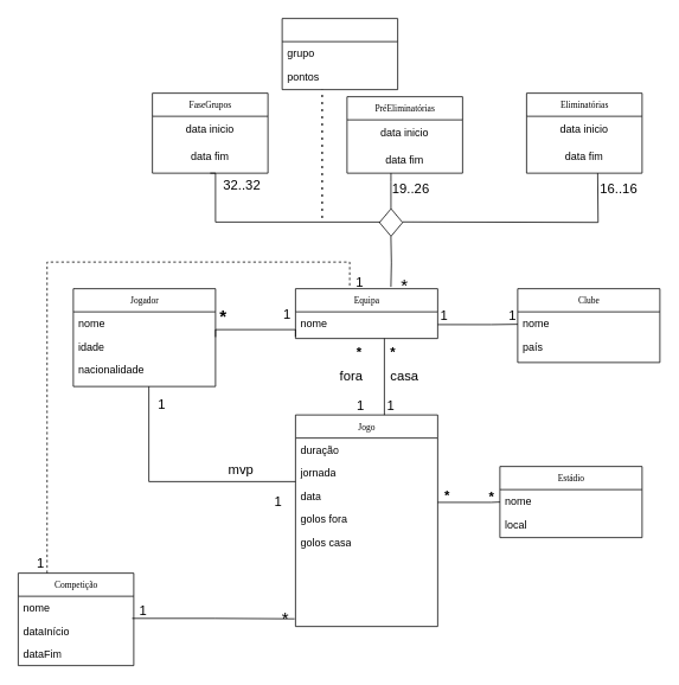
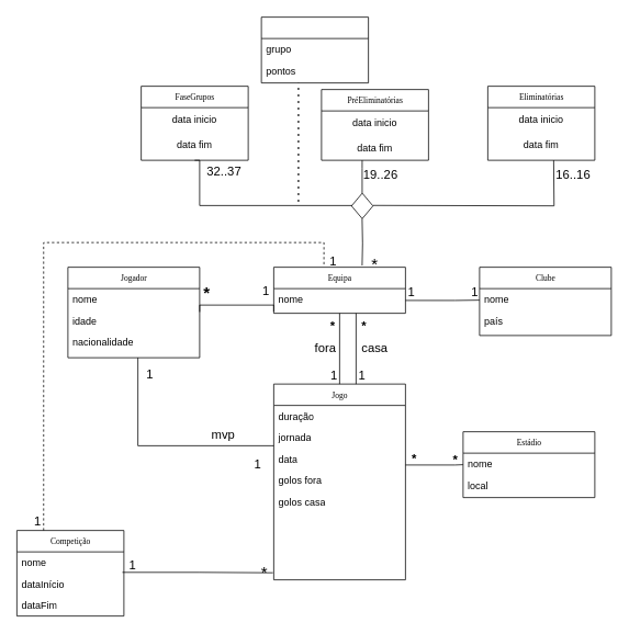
  <mxCell id="0" />
  <mxCell id="1" parent="0" />
  <mxCell id="2" value="Jogo" style="swimlane;html=1;fontStyle=0;childLayout=stackLayout;horizontal=1;startSize=26;fillColor=none;horizontalStack=0;resizeParent=1;resizeLast=0;collapsible=1;marginBottom=0;swimlaneFillColor=#ffffff;rounded=0;shadow=0;comic=0;labelBackgroundColor=none;strokeWidth=1;fontFamily=Verdana;fontSize=10;align=center;" parent="1" vertex="1"><mxGeometry x="332" y="466" width="160" height="238" as="geometry" /></mxCell>
  <mxCell id="3" value="duração" style="text;html=1;strokeColor=none;fillColor=none;align=left;verticalAlign=top;spacingLeft=4;spacingRight=4;whiteSpace=wrap;overflow=hidden;rotatable=0;points=[[0,0.5],[1,0.5]];portConstraint=eastwest;" parent="2" vertex="1"><mxGeometry y="26" width="160" height="26" as="geometry" /></mxCell>
  <mxCell id="4" value="jornada" style="text;html=1;strokeColor=none;fillColor=none;align=left;verticalAlign=top;spacingLeft=4;spacingRight=4;whiteSpace=wrap;overflow=hidden;rotatable=0;points=[[0,0.5],[1,0.5]];portConstraint=eastwest;" parent="2" vertex="1"><mxGeometry y="52" width="160" height="26" as="geometry" /></mxCell>
  <mxCell id="5" value="data" style="text;html=1;strokeColor=none;fillColor=none;align=left;verticalAlign=top;spacingLeft=4;spacingRight=4;whiteSpace=wrap;overflow=hidden;rotatable=0;points=[[0,0.5],[1,0.5]];portConstraint=eastwest;" parent="2" vertex="1"><mxGeometry y="78" width="160" height="26" as="geometry" /></mxCell>
  <mxCell id="6" value="golos fora" style="text;html=1;strokeColor=none;fillColor=none;align=left;verticalAlign=top;spacingLeft=4;spacingRight=4;whiteSpace=wrap;overflow=hidden;rotatable=0;points=[[0,0.5],[1,0.5]];portConstraint=eastwest;" parent="2" vertex="1"><mxGeometry y="104" width="160" height="26" as="geometry" /></mxCell>
  <mxCell id="7" value="golos casa" style="text;html=1;strokeColor=none;fillColor=none;align=left;verticalAlign=top;spacingLeft=4;spacingRight=4;whiteSpace=wrap;overflow=hidden;rotatable=0;points=[[0,0.5],[1,0.5]];portConstraint=eastwest;" parent="2" vertex="1"><mxGeometry y="130" width="160" height="26" as="geometry" /></mxCell>
  <mxCell id="8" value="Jogador" style="swimlane;html=1;fontStyle=0;childLayout=stackLayout;horizontal=1;startSize=26;fillColor=none;horizontalStack=0;resizeParent=1;resizeLast=0;collapsible=1;marginBottom=0;swimlaneFillColor=#ffffff;rounded=0;shadow=0;comic=0;labelBackgroundColor=none;strokeWidth=1;fontFamily=Verdana;fontSize=10;align=center;" parent="1" vertex="1"><mxGeometry x="82" y="324" width="160" height="110" as="geometry" /></mxCell>
  <mxCell id="9" value="nome" style="text;html=1;strokeColor=none;fillColor=none;align=left;verticalAlign=top;spacingLeft=4;spacingRight=4;whiteSpace=wrap;overflow=hidden;rotatable=0;points=[[0,0.5],[1,0.5]];portConstraint=eastwest;" parent="8" vertex="1"><mxGeometry y="26" width="160" height="26" as="geometry" /></mxCell>
  <mxCell id="10" value="idade" style="text;html=1;strokeColor=none;fillColor=none;align=left;verticalAlign=top;spacingLeft=4;spacingRight=4;whiteSpace=wrap;overflow=hidden;rotatable=0;points=[[0,0.5],[1,0.5]];portConstraint=eastwest;" parent="8" vertex="1"><mxGeometry y="52" width="160" height="26" as="geometry" /></mxCell>
  <mxCell id="11" value="nacionalidade" style="text;html=1;strokeColor=none;fillColor=none;align=left;verticalAlign=top;spacingLeft=4;spacingRight=4;whiteSpace=wrap;overflow=hidden;rotatable=0;points=[[0,0.5],[1,0.5]];portConstraint=eastwest;" parent="8" vertex="1"><mxGeometry y="78" width="160" height="26" as="geometry" /></mxCell>
  <mxCell id="12" value="Equipa" style="swimlane;html=1;fontStyle=0;childLayout=stackLayout;horizontal=1;startSize=26;fillColor=none;horizontalStack=0;resizeParent=1;resizeLast=0;collapsible=1;marginBottom=0;swimlaneFillColor=#ffffff;rounded=0;shadow=0;comic=0;labelBackgroundColor=none;strokeWidth=1;fontFamily=Verdana;fontSize=10;align=center;" parent="1" vertex="1"><mxGeometry x="332" y="324" width="160" height="56" as="geometry" /></mxCell>
  <mxCell id="13" value="nome" style="text;html=1;strokeColor=none;fillColor=none;align=left;verticalAlign=top;spacingLeft=4;spacingRight=4;whiteSpace=wrap;overflow=hidden;rotatable=0;points=[[0,0.5],[1,0.5]];portConstraint=eastwest;" parent="12" vertex="1"><mxGeometry y="26" width="160" height="24" as="geometry" /></mxCell>
  <mxCell id="14" value="Competição" style="swimlane;html=1;fontStyle=0;childLayout=stackLayout;horizontal=1;startSize=26;fillColor=none;horizontalStack=0;resizeParent=1;resizeLast=0;collapsible=1;marginBottom=0;swimlaneFillColor=#ffffff;rounded=0;shadow=0;comic=0;labelBackgroundColor=none;strokeWidth=1;fontFamily=Verdana;fontSize=10;align=center;" parent="1" vertex="1"><mxGeometry x="20" y="644" width="130" height="104" as="geometry" /></mxCell>
  <mxCell id="15" value="nome" style="text;html=1;strokeColor=none;fillColor=none;align=left;verticalAlign=top;spacingLeft=4;spacingRight=4;whiteSpace=wrap;overflow=hidden;rotatable=0;points=[[0,0.5],[1,0.5]];portConstraint=eastwest;" parent="14" vertex="1"><mxGeometry y="26" width="130" height="26" as="geometry" /></mxCell>
  <mxCell id="16" value="dataInício" style="text;html=1;strokeColor=none;fillColor=none;align=left;verticalAlign=top;spacingLeft=4;spacingRight=4;whiteSpace=wrap;overflow=hidden;rotatable=0;points=[[0,0.5],[1,0.5]];portConstraint=eastwest;" parent="14" vertex="1"><mxGeometry y="52" width="130" height="26" as="geometry" /></mxCell>
  <mxCell id="17" value="dataFim" style="text;html=1;strokeColor=none;fillColor=none;align=left;verticalAlign=top;spacingLeft=4;spacingRight=4;whiteSpace=wrap;overflow=hidden;rotatable=0;points=[[0,0.5],[1,0.5]];portConstraint=eastwest;" parent="14" vertex="1"><mxGeometry y="78" width="130" height="26" as="geometry" /></mxCell>
  <mxCell id="18" value="Estádio" style="swimlane;html=1;fontStyle=0;childLayout=stackLayout;horizontal=1;startSize=26;fillColor=none;horizontalStack=0;resizeParent=1;resizeLast=0;collapsible=1;marginBottom=0;swimlaneFillColor=#ffffff;rounded=0;shadow=0;comic=0;labelBackgroundColor=none;strokeWidth=1;fontFamily=Verdana;fontSize=10;align=center;" parent="1" vertex="1"><mxGeometry x="562" y="524" width="160" height="80" as="geometry" /></mxCell>
  <mxCell id="19" value="nome" style="text;html=1;strokeColor=none;fillColor=none;align=left;verticalAlign=top;spacingLeft=4;spacingRight=4;whiteSpace=wrap;overflow=hidden;rotatable=0;points=[[0,0.5],[1,0.5]];portConstraint=eastwest;" parent="18" vertex="1"><mxGeometry y="26" width="160" height="26" as="geometry" /></mxCell>
  <mxCell id="20" value="local" style="text;html=1;strokeColor=none;fillColor=none;align=left;verticalAlign=top;spacingLeft=4;spacingRight=4;whiteSpace=wrap;overflow=hidden;rotatable=0;points=[[0,0.5],[1,0.5]];portConstraint=eastwest;" parent="18" vertex="1"><mxGeometry y="52" width="160" height="26" as="geometry" /></mxCell>
  <mxCell id="21" value="Clube" style="swimlane;html=1;fontStyle=0;childLayout=stackLayout;horizontal=1;startSize=26;fillColor=none;horizontalStack=0;resizeParent=1;resizeLast=0;collapsible=1;marginBottom=0;swimlaneFillColor=#ffffff;rounded=0;shadow=0;comic=0;labelBackgroundColor=none;strokeWidth=1;fontFamily=Verdana;fontSize=10;align=center;" parent="1" vertex="1"><mxGeometry x="582" y="324" width="160" height="83" as="geometry" /></mxCell>
  <mxCell id="22" value="nome" style="text;html=1;strokeColor=none;fillColor=none;align=left;verticalAlign=top;spacingLeft=4;spacingRight=4;whiteSpace=wrap;overflow=hidden;rotatable=0;points=[[0,0.5],[1,0.5]];portConstraint=eastwest;" parent="21" vertex="1"><mxGeometry y="26" width="160" height="26" as="geometry" /></mxCell>
  <mxCell id="23" value="país" style="text;html=1;strokeColor=none;fillColor=none;align=left;verticalAlign=top;spacingLeft=4;spacingRight=4;whiteSpace=wrap;overflow=hidden;rotatable=0;points=[[0,0.5],[1,0.5]];portConstraint=eastwest;" parent="21" vertex="1"><mxGeometry y="52" width="160" height="26" as="geometry" /></mxCell>
  <mxCell id="24" value="FaseGrupos" style="swimlane;html=1;fontStyle=0;childLayout=stackLayout;horizontal=1;startSize=26;fillColor=none;horizontalStack=0;resizeParent=1;resizeLast=0;collapsible=1;marginBottom=0;swimlaneFillColor=#ffffff;rounded=0;shadow=0;comic=0;labelBackgroundColor=none;strokeWidth=1;fontFamily=Verdana;fontSize=10;align=center;" parent="1" vertex="1"><mxGeometry x="171" y="104" width="130" height="90" as="geometry" /></mxCell>
  <mxCell id="25" value="data inicio" style="text;html=1;strokeColor=none;fillColor=none;align=center;verticalAlign=middle;whiteSpace=wrap;rounded=0;" parent="24" vertex="1"><mxGeometry y="26" width="130" height="30" as="geometry" /></mxCell>
  <mxCell id="26" value="data fim" style="text;html=1;strokeColor=none;fillColor=none;align=center;verticalAlign=middle;whiteSpace=wrap;rounded=0;" parent="24" vertex="1"><mxGeometry y="56" width="130" height="30" as="geometry" /></mxCell>
  <mxCell id="27" value="PréEliminatórias" style="swimlane;html=1;fontStyle=0;childLayout=stackLayout;horizontal=1;startSize=26;fillColor=none;horizontalStack=0;resizeParent=1;resizeLast=0;collapsible=1;marginBottom=0;swimlaneFillColor=#ffffff;rounded=0;shadow=0;comic=0;labelBackgroundColor=none;strokeWidth=1;fontFamily=Verdana;fontSize=10;align=center;" parent="1" vertex="1"><mxGeometry x="390" y="108" width="130" height="86" as="geometry" /></mxCell>
  <mxCell id="28" value="data inicio" style="text;html=1;strokeColor=none;fillColor=none;align=center;verticalAlign=middle;whiteSpace=wrap;rounded=0;" parent="27" vertex="1"><mxGeometry y="26" width="130" height="30" as="geometry" /></mxCell>
  <mxCell id="29" value="data fim" style="text;html=1;strokeColor=none;fillColor=none;align=center;verticalAlign=middle;whiteSpace=wrap;rounded=0;" parent="27" vertex="1"><mxGeometry y="56" width="130" height="30" as="geometry" /></mxCell>
  <mxCell id="30" value="Eliminatórias" style="swimlane;html=1;fontStyle=0;childLayout=stackLayout;horizontal=1;startSize=26;fillColor=none;horizontalStack=0;resizeParent=1;resizeLast=0;collapsible=1;marginBottom=0;swimlaneFillColor=#ffffff;rounded=0;shadow=0;comic=0;labelBackgroundColor=none;strokeWidth=1;fontFamily=Verdana;fontSize=10;align=center;" parent="1" vertex="1"><mxGeometry x="592" y="104" width="130" height="90" as="geometry" /></mxCell>
  <mxCell id="31" value="data inicio" style="text;html=1;strokeColor=none;fillColor=none;align=center;verticalAlign=middle;whiteSpace=wrap;rounded=0;" parent="30" vertex="1"><mxGeometry y="26" width="130" height="30" as="geometry" /></mxCell>
  <mxCell id="32" value="data fim" style="text;html=1;strokeColor=none;fillColor=none;align=center;verticalAlign=middle;whiteSpace=wrap;rounded=0;" parent="30" vertex="1"><mxGeometry y="56" width="130" height="30" as="geometry" /></mxCell>
  <mxCell id="33" value="" style="endArrow=none;html=1;edgeStyle=orthogonalEdgeStyle;rounded=0;fontSize=15;" parent="1" edge="1"><mxGeometry relative="1" as="geometry"><mxPoint x="242" y="378.38" as="sourcePoint" /><mxPoint x="332" y="378" as="targetPoint" /><Array as="points"><mxPoint x="242" y="370" /><mxPoint x="332" y="370" /></Array></mxGeometry></mxCell>
  <mxCell id="34" value="" style="endArrow=none;html=1;edgeStyle=orthogonalEdgeStyle;rounded=0;fontSize=15;" parent="1" edge="1"><mxGeometry relative="1" as="geometry"><mxPoint x="492" y="364.38" as="sourcePoint" /><mxPoint x="582" y="364" as="targetPoint" /><Array as="points"><mxPoint x="552" y="364.38" /><mxPoint x="552" y="364.38" /></Array></mxGeometry></mxCell>
  <mxCell id="35" value="1" style="text;html=1;strokeColor=none;fillColor=none;align=center;verticalAlign=middle;whiteSpace=wrap;rounded=0;labelBackgroundColor=none;fontSize=15;" parent="1" vertex="1"><mxGeometry x="317" y="337" width="12" height="30" as="geometry" /></mxCell>
  <mxCell id="36" value="" style="endArrow=none;html=1;edgeStyle=orthogonalEdgeStyle;rounded=0;fontSize=15;" parent="1" edge="1"><mxGeometry relative="1" as="geometry"><mxPoint x="492" y="564.38" as="sourcePoint" /><mxPoint x="562" y="564" as="targetPoint" /><Array as="points"><mxPoint x="552" y="564.38" /><mxPoint x="552" y="564.38" /></Array></mxGeometry></mxCell>
+ <mxCell id="37" value="" style="endArrow=none;html=1;edgeStyle=orthogonalEdgeStyle;rounded=0;fontSize=15;startSize=6;entryX=0.5;entryY=0;entryDx=0;entryDy=0;exitX=0.5;exitY=1;exitDx=0;exitDy=0;" parent="1" source="12" target="2" edge="1"><mxGeometry relative="1" as="geometry"><mxPoint x="392" y="424" as="sourcePoint" /><mxPoint x="552" y="424" as="targetPoint" /></mxGeometry></mxCell>
  <mxCell id="38" value="" style="endArrow=none;html=1;edgeStyle=orthogonalEdgeStyle;rounded=0;fontSize=15;startSize=6;entryX=0.5;entryY=0;entryDx=0;entryDy=0;" parent="1" edge="1"><mxGeometry relative="1" as="geometry"><mxPoint x="432" y="380" as="sourcePoint" /><mxPoint x="432" y="466" as="targetPoint" /></mxGeometry></mxCell>
  <mxCell id="39" value="" style="endArrow=none;html=1;edgeStyle=orthogonalEdgeStyle;rounded=0;fontSize=15;startSize=6;entryX=0.381;entryY=-0.024;entryDx=0;entryDy=0;entryPerimeter=0;exitX=0.25;exitY=0;exitDx=0;exitDy=0;dashed=1;" parent="1" source="14" target="12" edge="1"><mxGeometry relative="1" as="geometry"><mxPoint x="252" y="294" as="sourcePoint" /><mxPoint x="392" y="294" as="targetPoint" /><Array as="points"><mxPoint x="53" y="294" /><mxPoint x="393" y="294" /></Array></mxGeometry></mxCell>
  <mxCell id="40" value="1" style="text;html=1;strokeColor=none;fillColor=none;align=center;verticalAlign=middle;whiteSpace=wrap;rounded=0;labelBackgroundColor=none;fontSize=15;" parent="1" vertex="1"><mxGeometry x="497" y="338" width="5" height="30" as="geometry" /></mxCell>
  <mxCell id="41" value="1" style="text;html=1;strokeColor=none;fillColor=none;align=center;verticalAlign=middle;whiteSpace=wrap;rounded=0;labelBackgroundColor=none;fontSize=15;" parent="1" vertex="1"><mxGeometry x="574" y="339" width="5" height="30" as="geometry" /></mxCell>
  <mxCell id="42" value="1" style="text;html=1;strokeColor=none;fillColor=none;align=center;verticalAlign=middle;whiteSpace=wrap;rounded=0;labelBackgroundColor=none;fontSize=15;" parent="1" vertex="1"><mxGeometry x="403" y="440" width="5" height="30" as="geometry" /></mxCell>
  <mxCell id="43" value="1" style="text;html=1;strokeColor=none;fillColor=none;align=center;verticalAlign=middle;whiteSpace=wrap;rounded=0;labelBackgroundColor=none;fontSize=15;" parent="1" vertex="1"><mxGeometry x="437" y="440" width="5" height="30" as="geometry" /></mxCell>
  <mxCell id="44" value="1" style="text;html=1;strokeColor=none;fillColor=none;align=center;verticalAlign=middle;whiteSpace=wrap;rounded=0;labelBackgroundColor=none;fontSize=15;" parent="1" vertex="1"><mxGeometry x="43" y="617" width="5" height="30" as="geometry" /></mxCell>
  <mxCell id="45" value="&lt;b&gt;&lt;font style=&quot;font-size: 20px;&quot;&gt;*&lt;/font&gt;&lt;/b&gt;" style="text;html=1;strokeColor=none;fillColor=none;align=center;verticalAlign=middle;whiteSpace=wrap;rounded=0;labelBackgroundColor=none;fontSize=15;" parent="1" vertex="1"><mxGeometry x="246" y="339" width="10" height="30" as="geometry" /></mxCell>
  <mxCell id="46" value="&lt;b&gt;&lt;font style=&quot;font-size: 15px;&quot;&gt;*&lt;/font&gt;&lt;/b&gt;" style="text;html=1;strokeColor=none;fillColor=none;align=center;verticalAlign=middle;whiteSpace=wrap;rounded=0;labelBackgroundColor=none;fontSize=15;" parent="1" vertex="1"><mxGeometry x="498" y="541" width="10" height="30" as="geometry" /></mxCell>
  <mxCell id="47" value="&lt;b&gt;&lt;font style=&quot;font-size: 15px;&quot;&gt;*&lt;/font&gt;&lt;/b&gt;" style="text;html=1;strokeColor=none;fillColor=none;align=center;verticalAlign=middle;whiteSpace=wrap;rounded=0;labelBackgroundColor=none;fontSize=15;" parent="1" vertex="1"><mxGeometry x="548" y="542" width="10" height="30" as="geometry" /></mxCell>
  <mxCell id="48" value="&lt;b&gt;&lt;font style=&quot;font-size: 15px;&quot;&gt;*&lt;/font&gt;&lt;/b&gt;" style="text;html=1;strokeColor=none;fillColor=none;align=center;verticalAlign=middle;whiteSpace=wrap;rounded=0;labelBackgroundColor=none;fontSize=15;" parent="1" vertex="1"><mxGeometry x="437" y="380" width="10" height="30" as="geometry" /></mxCell>
  <mxCell id="49" value="&lt;b&gt;&lt;font style=&quot;font-size: 15px;&quot;&gt;*&lt;/font&gt;&lt;/b&gt;" style="text;html=1;strokeColor=none;fillColor=none;align=center;verticalAlign=middle;whiteSpace=wrap;rounded=0;labelBackgroundColor=none;fontSize=15;" parent="1" vertex="1"><mxGeometry x="398.75" y="380" width="10" height="30" as="geometry" /></mxCell>
  <mxCell id="50" value="&lt;font style=&quot;font-size: 15px;&quot;&gt;casa&lt;/font&gt;" style="text;html=1;strokeColor=none;fillColor=none;align=center;verticalAlign=middle;whiteSpace=wrap;rounded=0;labelBackgroundColor=none;fontSize=20;" parent="1" vertex="1"><mxGeometry x="425" y="407" width="60" height="24" as="geometry" /></mxCell>
  <mxCell id="51" value="&lt;span style=&quot;font-size: 15px;&quot;&gt;fora&lt;/span&gt;" style="text;html=1;strokeColor=none;fillColor=none;align=center;verticalAlign=middle;whiteSpace=wrap;rounded=0;labelBackgroundColor=none;fontSize=20;" parent="1" vertex="1"><mxGeometry x="365" y="407" width="60" height="24" as="geometry" /></mxCell>
  <mxCell id="52" value="" style="endArrow=none;html=1;edgeStyle=orthogonalEdgeStyle;rounded=0;fontSize=20;" parent="1" edge="1"><mxGeometry relative="1" as="geometry"><mxPoint x="167" y="434" as="sourcePoint" /><mxPoint x="332" y="541" as="targetPoint" /><Array as="points"><mxPoint x="167" y="541" /></Array></mxGeometry></mxCell>
  <mxCell id="53" value="&lt;font style=&quot;font-size: 15px;&quot;&gt;1&lt;/font&gt;" style="text;html=1;strokeColor=none;fillColor=none;align=center;verticalAlign=middle;whiteSpace=wrap;rounded=0;fontSize=20;" parent="1" vertex="1"><mxGeometry x="303" y="551" width="20" height="20" as="geometry" /></mxCell>
  <mxCell id="54" value="&lt;font style=&quot;font-size: 15px;&quot;&gt;1&lt;/font&gt;" style="text;html=1;strokeColor=none;fillColor=none;align=center;verticalAlign=middle;whiteSpace=wrap;rounded=0;fontSize=20;" parent="1" vertex="1"><mxGeometry x="152" y="436" width="60" height="30" as="geometry" /></mxCell>
  <mxCell id="55" value="&lt;font style=&quot;font-size: 15px;&quot;&gt;mvp&lt;/font&gt;" style="text;html=1;strokeColor=none;fillColor=none;align=center;verticalAlign=middle;whiteSpace=wrap;rounded=0;fontSize=20;" parent="1" vertex="1"><mxGeometry x="251" y="514" width="40" height="22" as="geometry" /></mxCell>
  <mxCell id="56" value="" style="rhombus;whiteSpace=wrap;html=1;fontSize=20;" parent="1" vertex="1"><mxGeometry x="426.5" y="234" width="26" height="31" as="geometry" /></mxCell>
  <mxCell id="57" value="" style="endArrow=none;html=1;edgeStyle=orthogonalEdgeStyle;rounded=0;fontSize=20;exitX=0.5;exitY=1;exitDx=0;exitDy=0;" parent="1" source="24" edge="1"><mxGeometry relative="1" as="geometry"><mxPoint x="242" y="204" as="sourcePoint" /><mxPoint x="427.5" y="249" as="targetPoint" /><Array as="points"><mxPoint x="242" y="194" /><mxPoint x="242" y="249" /></Array></mxGeometry></mxCell>
  <mxCell id="58" value="" style="endArrow=none;html=1;edgeStyle=orthogonalEdgeStyle;rounded=0;fontSize=20;" parent="1" edge="1"><mxGeometry relative="1" as="geometry"><mxPoint x="439.42" y="194" as="sourcePoint" /><mxPoint x="439.42" y="234" as="targetPoint" /><Array as="points"><mxPoint x="439.51" y="204" /><mxPoint x="439.51" y="204" /></Array></mxGeometry></mxCell>
  <mxCell id="59" value="" style="endArrow=none;html=1;edgeStyle=orthogonalEdgeStyle;rounded=0;fontSize=20;" parent="1" edge="1"><mxGeometry relative="1" as="geometry"><mxPoint x="452.5" y="248.87" as="sourcePoint" /><mxPoint x="672" y="194" as="targetPoint" /></mxGeometry></mxCell>
  <mxCell id="60" value="" style="endArrow=none;html=1;edgeStyle=orthogonalEdgeStyle;rounded=0;fontSize=20;entryX=0.671;entryY=-0.037;entryDx=0;entryDy=0;entryPerimeter=0;" parent="1" target="12" edge="1"><mxGeometry relative="1" as="geometry"><mxPoint x="439.36" y="265" as="sourcePoint" /><mxPoint x="439.36" y="295" as="targetPoint" /></mxGeometry></mxCell>
- <mxCell id="61" value="&lt;font style=&quot;font-size: 15px;&quot;&gt;32..32&lt;/font&gt;" style="text;html=1;strokeColor=none;fillColor=none;align=center;verticalAlign=middle;whiteSpace=wrap;rounded=0;fontSize=20;" parent="1" vertex="1"><mxGeometry x="262" y="204" width="20" as="geometry" /></mxCell>
+ <mxCell id="61" value="&lt;font style=&quot;font-size: 15px;&quot;&gt;32..37&lt;/font&gt;" style="text;html=1;strokeColor=none;fillColor=none;align=center;verticalAlign=middle;whiteSpace=wrap;rounded=0;fontSize=20;" parent="1" vertex="1"><mxGeometry x="262" y="204" width="20" as="geometry" /></mxCell>
  <mxCell id="62" value="&lt;font style=&quot;font-size: 15px;&quot;&gt;19..26&lt;/font&gt;" style="text;html=1;strokeColor=none;fillColor=none;align=center;verticalAlign=middle;whiteSpace=wrap;rounded=0;fontSize=20;" parent="1" vertex="1"><mxGeometry x="432" y="194" width="60" height="30" as="geometry" /></mxCell>
  <mxCell id="63" value="&lt;font style=&quot;font-size: 15px;&quot;&gt;16..16&lt;/font&gt;" style="text;html=1;strokeColor=none;fillColor=none;align=center;verticalAlign=middle;whiteSpace=wrap;rounded=0;fontSize=20;" parent="1" vertex="1"><mxGeometry x="666" y="194" width="60" height="30" as="geometry" /></mxCell>
  <mxCell id="64" value="*" style="text;html=1;strokeColor=none;fillColor=none;align=center;verticalAlign=middle;whiteSpace=wrap;rounded=0;fontSize=20;" parent="1" vertex="1"><mxGeometry x="425" y="305" width="60" height="30" as="geometry" /></mxCell>
  <mxCell id="65" value="" style="endArrow=none;html=1;edgeStyle=orthogonalEdgeStyle;rounded=0;fontSize=20;exitX=0.986;exitY=0.958;exitDx=0;exitDy=0;exitPerimeter=0;" parent="1" source="15" edge="1"><mxGeometry relative="1" as="geometry"><mxPoint x="171" y="695.41" as="sourcePoint" /><mxPoint x="331" y="695.41" as="targetPoint" /><Array as="points"><mxPoint x="241" y="695" /></Array></mxGeometry></mxCell>
  <mxCell id="66" value="&lt;font style=&quot;font-size: 15px;&quot;&gt;1&lt;/font&gt;" style="text;html=1;strokeColor=none;fillColor=none;align=center;verticalAlign=middle;whiteSpace=wrap;rounded=0;fontSize=20;" parent="1" vertex="1"><mxGeometry x="150" y="674" width="22" height="20" as="geometry" /></mxCell>
  <mxCell id="67" value="*" style="text;html=1;strokeColor=none;fillColor=none;align=center;verticalAlign=middle;whiteSpace=wrap;rounded=0;fontSize=20;" parent="1" vertex="1"><mxGeometry x="301" y="684" width="40" height="20" as="geometry" /></mxCell>
  <mxCell id="68" value="&lt;font style=&quot;font-size: 15px;&quot;&gt;1&lt;/font&gt;" style="text;html=1;strokeColor=none;fillColor=none;align=center;verticalAlign=middle;whiteSpace=wrap;rounded=0;fontSize=20;" parent="1" vertex="1"><mxGeometry x="375.5" y="304" width="56.5" height="20" as="geometry" /></mxCell>
  <mxCell id="69" value="" style="endArrow=none;dashed=1;html=1;dashPattern=1 3;strokeWidth=2;rounded=0;fontSize=20;" parent="1" edge="1"><mxGeometry width="50" height="50" relative="1" as="geometry"><mxPoint x="362" y="244" as="sourcePoint" /><mxPoint x="362" y="94" as="targetPoint" /></mxGeometry></mxCell>
  <mxCell id="70" value="" style="swimlane;html=1;fontStyle=0;childLayout=stackLayout;horizontal=1;startSize=26;fillColor=none;horizontalStack=0;resizeParent=1;resizeLast=0;collapsible=1;marginBottom=0;swimlaneFillColor=#ffffff;rounded=0;shadow=0;comic=0;labelBackgroundColor=none;strokeWidth=1;fontFamily=Verdana;fontSize=10;align=center;" parent="1" vertex="1"><mxGeometry x="317" y="20" width="130" height="80" as="geometry" /></mxCell>
  <mxCell id="71" value="grupo" style="text;html=1;strokeColor=none;fillColor=none;align=left;verticalAlign=top;spacingLeft=4;spacingRight=4;whiteSpace=wrap;overflow=hidden;rotatable=0;points=[[0,0.5],[1,0.5]];portConstraint=eastwest;" parent="70" vertex="1"><mxGeometry y="26" width="130" height="26" as="geometry" /></mxCell>
  <mxCell id="72" value="pontos" style="text;html=1;strokeColor=none;fillColor=none;align=left;verticalAlign=top;spacingLeft=4;spacingRight=4;whiteSpace=wrap;overflow=hidden;rotatable=0;points=[[0,0.5],[1,0.5]];portConstraint=eastwest;" parent="70" vertex="1"><mxGeometry y="52" width="130" height="26" as="geometry" /></mxCell>
